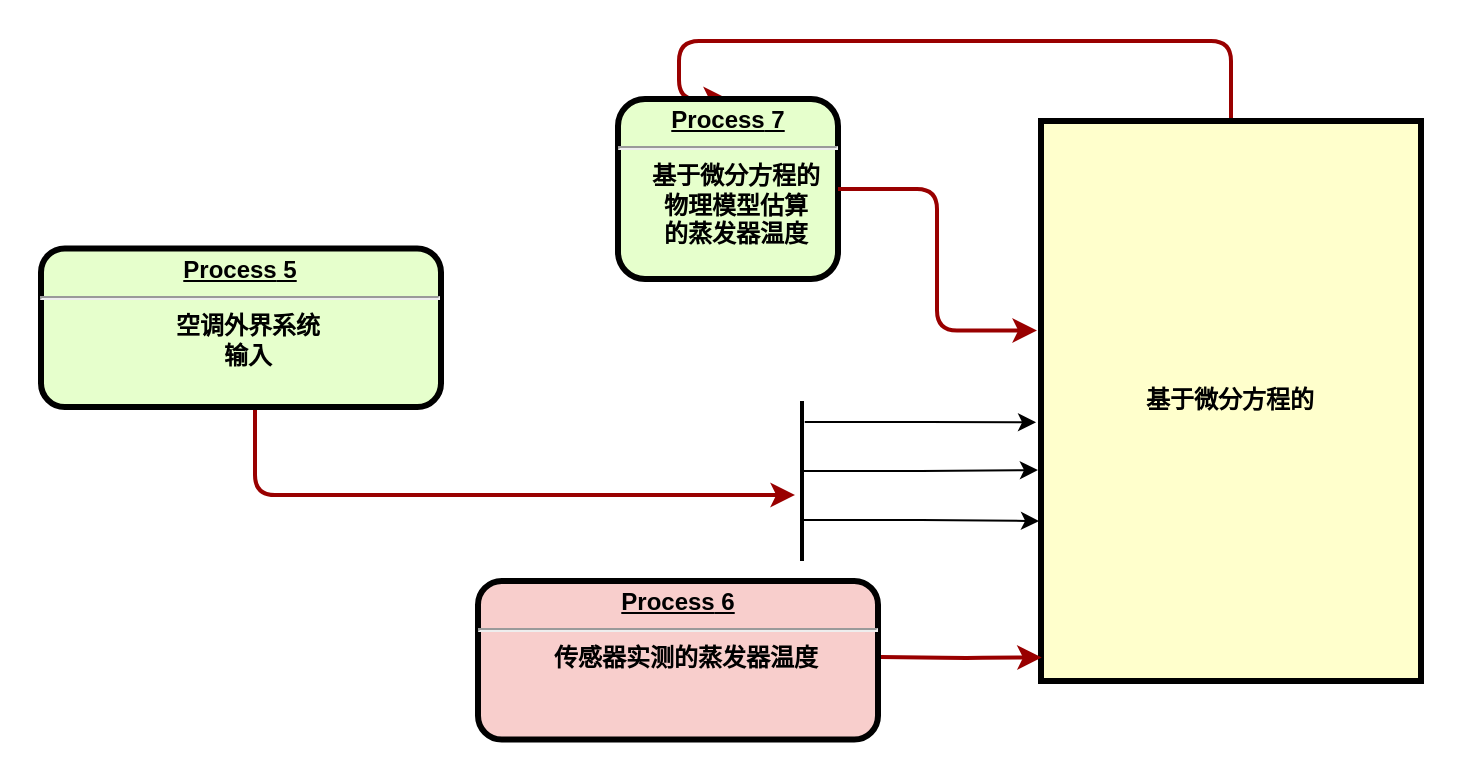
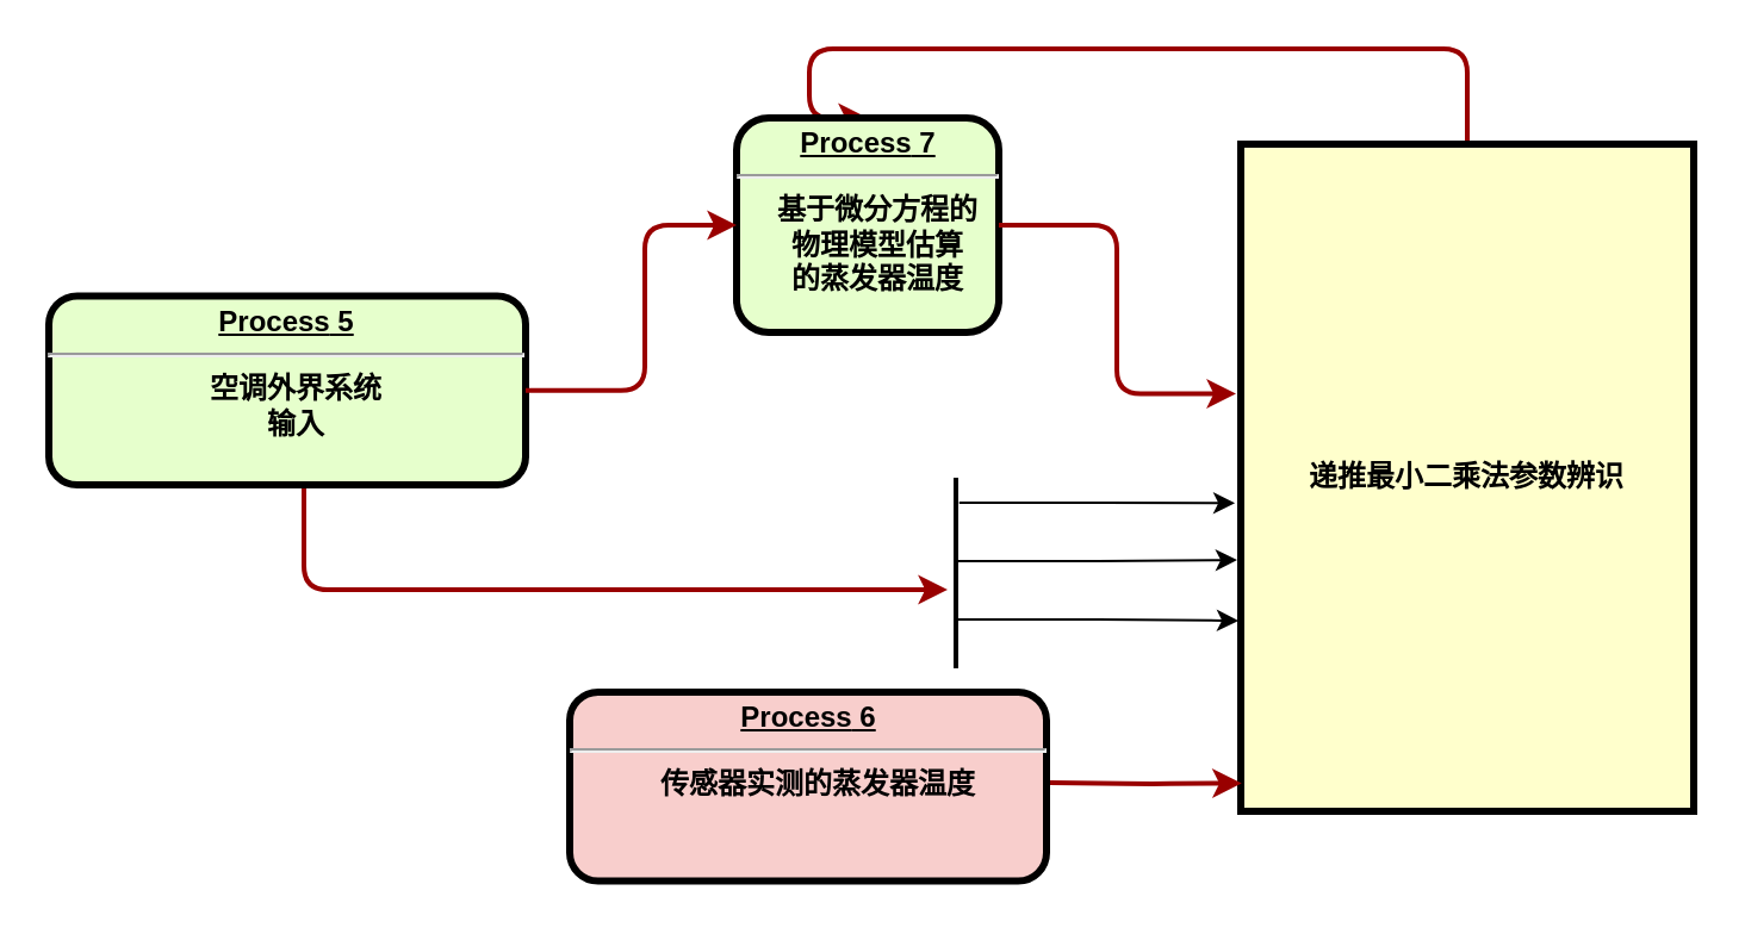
  <mxCell id="0" />
  <mxCell id="1" parent="0" />
  <mxCell id="2" style="edgeStyle=orthogonalEdgeStyle;rounded=1;orthogonalLoop=1;jettySize=auto;html=1;exitX=0.5;exitY=1;exitDx=0;exitDy=0;strokeColor=#990000;strokeWidth=2;" edge="1" parent="1"><mxGeometry relative="1" as="geometry"><mxPoint x="397" y="247" as="targetPoint" /><mxPoint x="127" y="200" as="sourcePoint" /><Array as="points"><mxPoint x="127" y="247" /></Array></mxGeometry></mxCell>
  <mxCell id="3" value="&lt;p style=&quot;margin: 0px; margin-top: 4px; text-align: center; text-decoration: underline;&quot;&gt;&lt;strong&gt;&lt;strong&gt;Process&lt;/strong&gt; 5&lt;br&gt;&lt;/strong&gt;&lt;/p&gt;&lt;hr&gt;&lt;p style=&quot;margin: 0px; margin-left: 8px;&quot;&gt;空调外界系统&lt;/p&gt;&lt;p style=&quot;margin: 0px; margin-left: 8px;&quot;&gt;输入&lt;/p&gt;" style="verticalAlign=middle;align=center;overflow=fill;fontSize=12;fontFamily=Helvetica;html=1;rounded=1;fontStyle=1;strokeWidth=3;fillColor=#E6FFCC" parent="1" vertex="1"><mxGeometry x="20" y="123.75" width="200" height="79.25" as="geometry" /></mxCell>
  <mxCell id="4" style="edgeStyle=orthogonalEdgeStyle;rounded=1;orthogonalLoop=1;jettySize=auto;html=1;entryX=0.5;entryY=0;entryDx=0;entryDy=0;strokeColor=#990000;strokeWidth=2;exitX=0.5;exitY=0;exitDx=0;exitDy=0;" edge="1" parent="1" source="5" target="6"><mxGeometry relative="1" as="geometry"><mxPoint x="570" y="-190" as="targetPoint" /><Array as="points"><mxPoint x="615" y="20" /><mxPoint x="339" y="20" /></Array></mxGeometry></mxCell>
- <mxCell id="5" value="基于微分方程的" style="whiteSpace=wrap;align=center;verticalAlign=middle;fontStyle=1;strokeWidth=3;fillColor=#FFFFCC" parent="1" vertex="1"><mxGeometry x="520" y="60" width="190" height="280" as="geometry" /></mxCell>
+ <mxCell id="5" value="递推最小二乘法参数辨识" style="whiteSpace=wrap;align=center;verticalAlign=middle;fontStyle=1;strokeWidth=3;fillColor=#FFFFCC" parent="1" vertex="1"><mxGeometry x="520" y="60" width="190" height="280" as="geometry" /></mxCell>
  <mxCell id="6" value="&lt;p style=&quot;margin: 0px; margin-top: 4px; text-align: center; text-decoration: underline;&quot;&gt;&lt;strong&gt;&lt;strong&gt;Process&lt;/strong&gt; 7&lt;br&gt;&lt;/strong&gt;&lt;/p&gt;&lt;hr&gt;&lt;p style=&quot;margin: 0px; margin-left: 8px;&quot;&gt;基于微分方程的&lt;/p&gt;&lt;p style=&quot;margin: 0px; margin-left: 8px;&quot;&gt;物理模型估算&lt;/p&gt;&lt;p style=&quot;margin: 0px; margin-left: 8px;&quot;&gt;的蒸发器温度&lt;/p&gt;" style="verticalAlign=middle;align=center;overflow=fill;fontSize=12;fontFamily=Helvetica;html=1;rounded=1;fontStyle=1;strokeWidth=3;fillColor=#E6FFCC" parent="1" vertex="1"><mxGeometry x="308.5" y="49" width="110" height="90" as="geometry" /></mxCell>
  <mxCell id="7" value="" style="edgeStyle=elbowEdgeStyle;elbow=horizontal;strokeColor=#990000;strokeWidth=2" parent="1" source="6" edge="1"><mxGeometry width="100" height="100" relative="1" as="geometry"><mxPoint x="140" y="269" as="sourcePoint" /><mxPoint x="518" y="164.75" as="targetPoint" /></mxGeometry></mxCell>
+ <mxCell id="8" value="" style="edgeStyle=elbowEdgeStyle;elbow=horizontal;strokeColor=#990000;strokeWidth=2;exitX=1;exitY=0.5;exitDx=0;exitDy=0;entryX=0;entryY=0.5;entryDx=0;entryDy=0;" parent="1" source="3" target="6" edge="1"><mxGeometry width="100" height="100" relative="1" as="geometry"><mxPoint x="240" y="170" as="sourcePoint" /><mxPoint x="280" y="165" as="targetPoint" /><Array as="points"><mxPoint x="270" y="172" /></Array></mxGeometry></mxCell>
  <mxCell id="9" style="edgeStyle=orthogonalEdgeStyle;rounded=1;orthogonalLoop=1;jettySize=auto;html=1;entryX=0.002;entryY=0.815;entryDx=0;entryDy=0;entryPerimeter=0;strokeColor=#990000;strokeWidth=2;" edge="1" parent="1"><mxGeometry relative="1" as="geometry"><mxPoint x="440" y="328" as="sourcePoint" /><mxPoint x="520.38" y="328.2" as="targetPoint" /></mxGeometry></mxCell>
  <mxCell id="10" value="&lt;p style=&quot;margin: 0px; margin-top: 4px; text-align: center; text-decoration: underline;&quot;&gt;&lt;strong&gt;&lt;strong&gt;Process&lt;/strong&gt; 6&lt;br&gt;&lt;/strong&gt;&lt;/p&gt;&lt;hr&gt;&lt;p style=&quot;margin: 0px; margin-left: 8px;&quot;&gt;传感器实测的蒸发器温度&lt;/p&gt;" style="verticalAlign=middle;align=center;overflow=fill;fontSize=12;fontFamily=Helvetica;html=1;rounded=1;fontStyle=1;strokeWidth=3;fillColor=#f8cecc;" vertex="1" parent="1"><mxGeometry x="238.5" y="290" width="200" height="79.25" as="geometry" /></mxCell>
  <mxCell id="11" value="" style="edgeStyle=orthogonalEdgeStyle;rounded=0;orthogonalLoop=1;jettySize=auto;html=1;exitX=0.131;exitY=0.362;exitDx=0;exitDy=0;exitPerimeter=0;entryX=-0.013;entryY=0.538;entryDx=0;entryDy=0;entryPerimeter=0;" edge="1" parent="1" source="12" target="5"><mxGeometry relative="1" as="geometry" /></mxCell>
  <mxCell id="12" value="" style="line;strokeWidth=2;direction=south;html=1;" vertex="1" parent="1"><mxGeometry x="395.5" y="200" width="10" height="80" as="geometry" /></mxCell>
  <mxCell id="13" value="" style="edgeStyle=orthogonalEdgeStyle;rounded=0;orthogonalLoop=1;jettySize=auto;html=1;exitX=0.131;exitY=0.362;exitDx=0;exitDy=0;exitPerimeter=0;entryX=-0.013;entryY=0.538;entryDx=0;entryDy=0;entryPerimeter=0;" edge="1" parent="1"><mxGeometry relative="1" as="geometry"><mxPoint x="400.47" y="233.52" as="sourcePoint" /><mxPoint x="518.47" y="234.52" as="targetPoint" /><Array as="points"><mxPoint x="401" y="235" /><mxPoint x="460" y="235" /></Array></mxGeometry></mxCell>
  <mxCell id="14" value="" style="edgeStyle=orthogonalEdgeStyle;rounded=0;orthogonalLoop=1;jettySize=auto;html=1;exitX=0.131;exitY=0.362;exitDx=0;exitDy=0;exitPerimeter=0;" edge="1" parent="1"><mxGeometry relative="1" as="geometry"><mxPoint x="400.47" y="259.52" as="sourcePoint" /><mxPoint x="519" y="260" as="targetPoint" /><Array as="points"><mxPoint x="460" y="260" /></Array></mxGeometry></mxCell>
